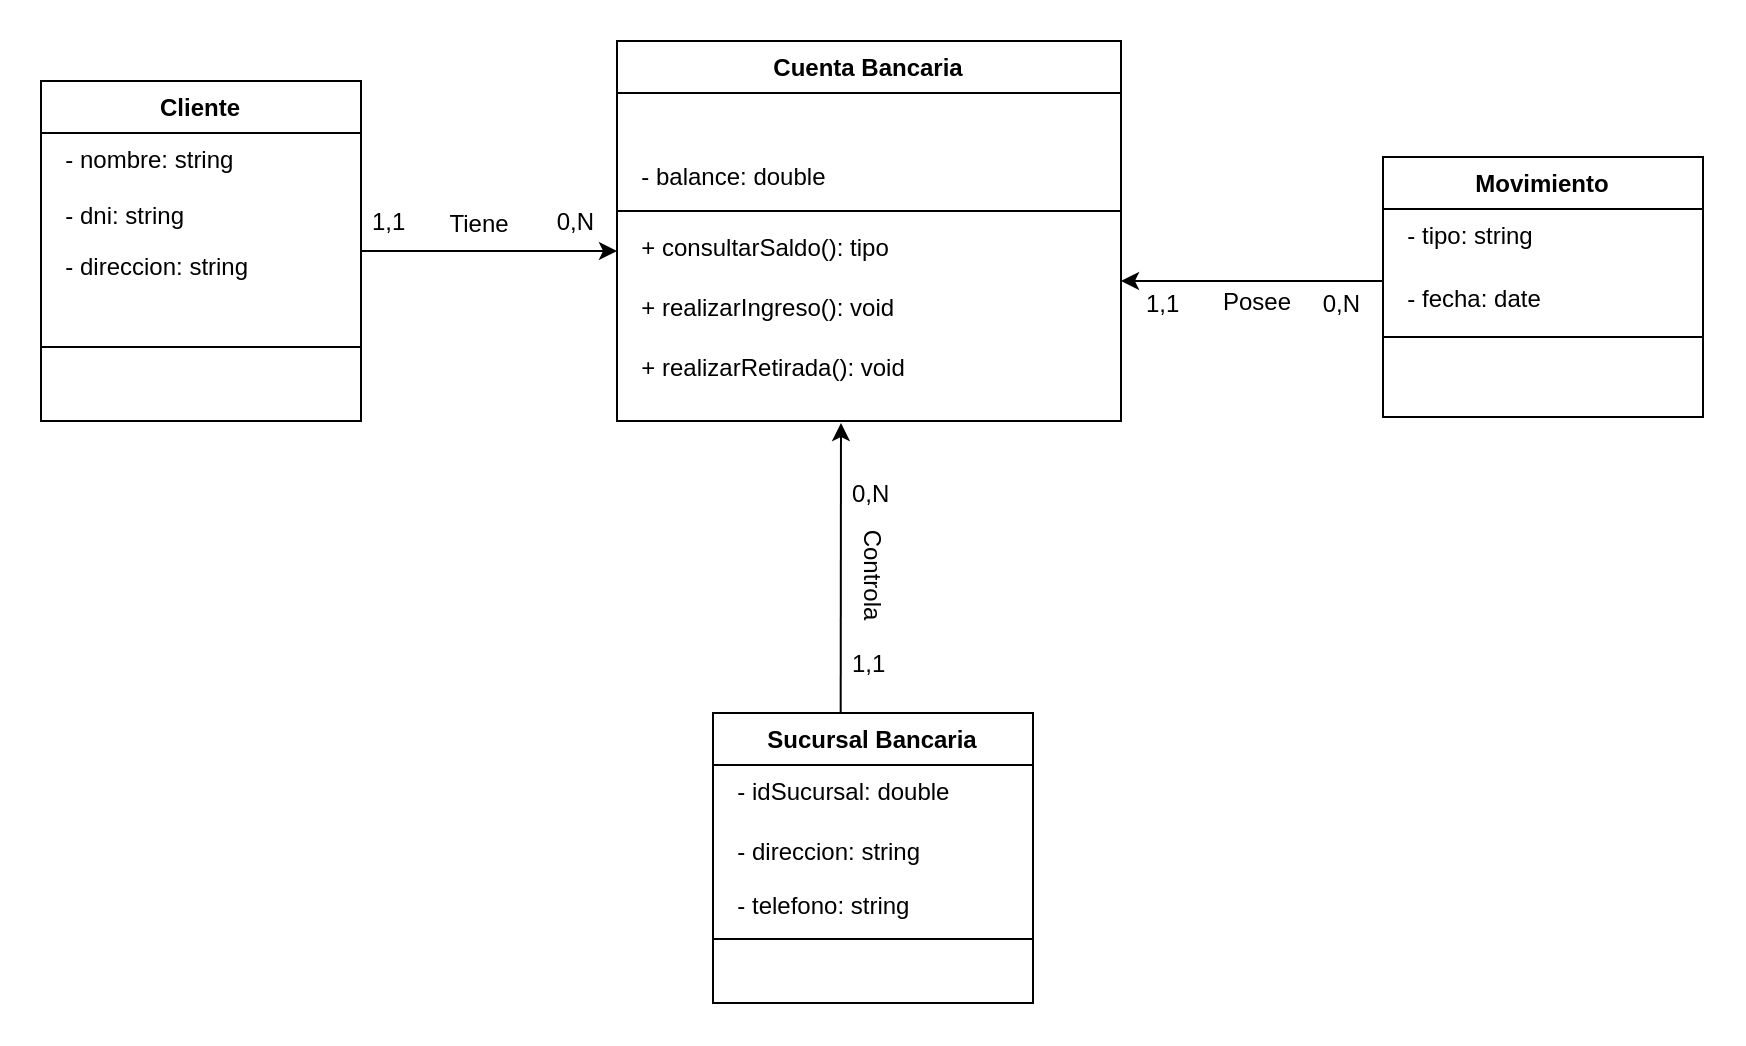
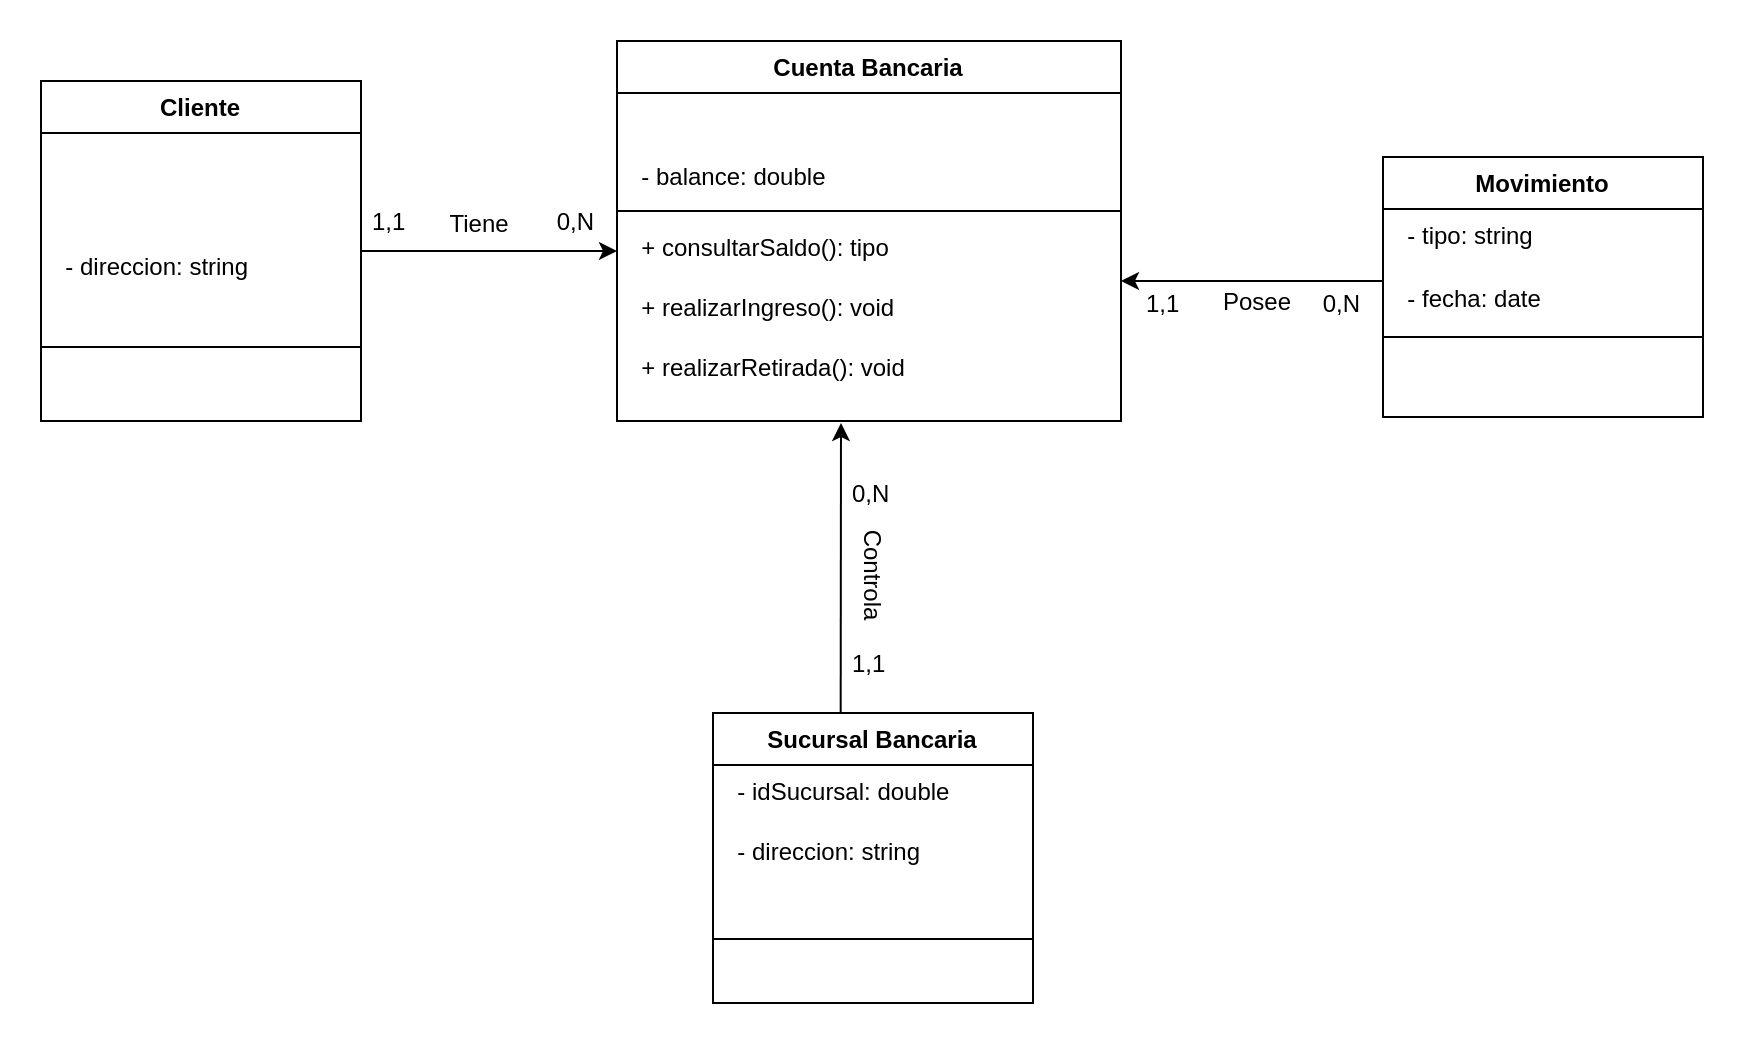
  <mxCell id="0" />
  <mxCell id="1" parent="0" />
  <mxCell id="2" value="Cliente" style="swimlane;fontStyle=1;align=center;verticalAlign=top;childLayout=stackLayout;horizontal=1;startSize=26;horizontalStack=0;resizeParent=1;resizeLast=0;collapsible=1;marginBottom=0;rounded=0;shadow=0;strokeWidth=1;" parent="1" vertex="1"><mxGeometry x="20" y="40" width="160" height="170" as="geometry"><mxRectangle x="220" y="120" width="160" height="26" as="alternateBounds" /></mxGeometry></mxCell>
  <mxCell id="3" value="" style="group" parent="2" vertex="1" connectable="0"><mxGeometry y="26" width="160" height="104" as="geometry" /></mxCell>
- <mxCell id="4" value="  - nombre: string" style="text;align=left;verticalAlign=top;spacingLeft=4;spacingRight=4;overflow=hidden;rotatable=0;points=[[0,0.5],[1,0.5]];portConstraint=eastwest;" parent="3" vertex="1"><mxGeometry width="160" height="27.902" as="geometry" /></mxCell>
- <mxCell id="5" value="  - dni: string" style="text;align=left;verticalAlign=top;spacingLeft=4;spacingRight=4;overflow=hidden;rotatable=0;points=[[0,0.5],[1,0.5]];portConstraint=eastwest;rounded=0;shadow=0;html=0;" parent="3" vertex="1"><mxGeometry y="27.902" width="160" height="25.366" as="geometry" /></mxCell>
  <mxCell id="6" value="  - direccion: string" style="text;align=left;verticalAlign=top;spacingLeft=4;spacingRight=4;overflow=hidden;rotatable=0;points=[[0,0.5],[1,0.5]];portConstraint=eastwest;rounded=0;shadow=0;html=0;" parent="3" vertex="1"><mxGeometry y="53.268" width="160" height="25.366" as="geometry" /></mxCell>
  <mxCell id="7" value="" style="line;html=1;strokeWidth=1;align=left;verticalAlign=middle;spacingTop=-1;spacingLeft=3;spacingRight=3;rotatable=0;labelPosition=right;points=[];portConstraint=eastwest;" parent="2" vertex="1"><mxGeometry y="130" width="160" height="6" as="geometry" /></mxCell>
  <mxCell id="8" value="Sucursal Bancaria" style="swimlane;fontStyle=1;align=center;verticalAlign=top;childLayout=stackLayout;horizontal=1;startSize=26;horizontalStack=0;resizeParent=1;resizeLast=0;collapsible=1;marginBottom=0;rounded=0;shadow=0;strokeWidth=1;" parent="1" vertex="1"><mxGeometry x="356" y="356" width="160" height="145" as="geometry"><mxRectangle x="130" y="380" width="160" height="26" as="alternateBounds" /></mxGeometry></mxCell>
  <mxCell id="9" value="" style="group" parent="8" vertex="1" connectable="0"><mxGeometry y="26" width="160" height="84" as="geometry" /></mxCell>
  <mxCell id="10" value="  - idSucursal: double" style="text;align=left;verticalAlign=top;spacingLeft=4;spacingRight=4;overflow=hidden;rotatable=0;points=[[0,0.5],[1,0.5]];portConstraint=eastwest;" parent="9" vertex="1"><mxGeometry width="160" height="29.806" as="geometry" /></mxCell>
  <mxCell id="11" value="  - direccion: string" style="text;align=left;verticalAlign=top;spacingLeft=4;spacingRight=4;overflow=hidden;rotatable=0;points=[[0,0.5],[1,0.5]];portConstraint=eastwest;rounded=0;shadow=0;html=0;" parent="9" vertex="1"><mxGeometry y="29.806" width="160" height="27.097" as="geometry" /></mxCell>
- <mxCell id="12" value="  - telefono: string" style="text;align=left;verticalAlign=top;spacingLeft=4;spacingRight=4;overflow=hidden;rotatable=0;points=[[0,0.5],[1,0.5]];portConstraint=eastwest;rounded=0;shadow=0;html=0;" parent="9" vertex="1"><mxGeometry y="56.903" width="160" height="27.097" as="geometry" /></mxCell>
  <mxCell id="13" value="" style="line;html=1;strokeWidth=1;align=left;verticalAlign=middle;spacingTop=-1;spacingLeft=3;spacingRight=3;rotatable=0;labelPosition=right;points=[];portConstraint=eastwest;" parent="8" vertex="1"><mxGeometry y="110" width="160" height="6" as="geometry" /></mxCell>
  <mxCell id="14" value="Movimiento" style="swimlane;fontStyle=1;align=center;verticalAlign=top;childLayout=stackLayout;horizontal=1;startSize=26;horizontalStack=0;resizeParent=1;resizeLast=0;collapsible=1;marginBottom=0;rounded=0;shadow=0;strokeWidth=1;" parent="1" vertex="1"><mxGeometry x="691" y="78" width="160" height="130" as="geometry"><mxRectangle x="340" y="380" width="170" height="26" as="alternateBounds" /></mxGeometry></mxCell>
  <mxCell id="15" value="" style="group" parent="14" vertex="1" connectable="0"><mxGeometry y="26" width="160" height="60" as="geometry" /></mxCell>
  <mxCell id="16" value="  - tipo: string" style="text;align=left;verticalAlign=top;spacingLeft=4;spacingRight=4;overflow=hidden;rotatable=0;points=[[0,0.5],[1,0.5]];portConstraint=eastwest;rounded=0;shadow=0;html=0;" parent="15" vertex="1"><mxGeometry width="160" height="31.429" as="geometry" /></mxCell>
  <mxCell id="17" value="  - fecha: date" style="text;align=left;verticalAlign=top;spacingLeft=4;spacingRight=4;overflow=hidden;rotatable=0;points=[[0,0.5],[1,0.5]];portConstraint=eastwest;rounded=0;shadow=0;html=0;" parent="15" vertex="1"><mxGeometry y="31.429" width="160" height="28.571" as="geometry" /></mxCell>
  <mxCell id="18" value="" style="line;html=1;strokeWidth=1;align=left;verticalAlign=middle;spacingTop=-1;spacingLeft=3;spacingRight=3;rotatable=0;labelPosition=right;points=[];portConstraint=eastwest;" parent="14" vertex="1"><mxGeometry y="86" width="160" height="8" as="geometry" /></mxCell>
  <mxCell id="19" value="" style="endArrow=classic;endSize=6;endFill=1;shadow=0;strokeWidth=1;rounded=0;curved=0;edgeStyle=elbowEdgeStyle;elbow=vertical;strokeColor=default;" parent="1" source="14" edge="1"><mxGeometry width="160" relative="1" as="geometry"><mxPoint x="10" y="381" as="sourcePoint" /><mxPoint x="560" y="140" as="targetPoint" /><Array as="points"><mxPoint x="610" y="140" /><mxPoint x="560" y="130" /></Array></mxGeometry></mxCell>
  <mxCell id="20" value="Cuenta Bancaria" style="swimlane;fontStyle=1;align=center;verticalAlign=top;childLayout=stackLayout;horizontal=1;startSize=26;horizontalStack=0;resizeParent=1;resizeLast=0;collapsible=1;marginBottom=0;rounded=0;shadow=0;strokeWidth=1;" parent="1" vertex="1"><mxGeometry x="308" y="20" width="252" height="190" as="geometry"><mxRectangle x="550" y="140" width="160" height="26" as="alternateBounds" /></mxGeometry></mxCell>
  <mxCell id="21" value="" style="group" parent="20" vertex="1" connectable="0"><mxGeometry y="26" width="252" height="54" as="geometry" /></mxCell>
  <mxCell id="22" value="  - balance: double" style="text;align=left;verticalAlign=top;spacingLeft=4;spacingRight=4;overflow=hidden;rotatable=0;points=[[0,0.5],[1,0.5]];portConstraint=eastwest;rounded=1;" parent="21" vertex="1"><mxGeometry y="28.286" width="252" height="25.714" as="geometry" /></mxCell>
  <mxCell id="23" value="" style="line;html=1;strokeWidth=1;align=left;verticalAlign=middle;spacingTop=-1;spacingLeft=3;spacingRight=3;rotatable=0;labelPosition=right;points=[];portConstraint=eastwest;" parent="20" vertex="1"><mxGeometry y="80" width="252" height="10" as="geometry" /></mxCell>
  <mxCell id="24" value="" style="group" parent="20" vertex="1" connectable="0"><mxGeometry y="90" width="252" height="90" as="geometry" /></mxCell>
  <mxCell id="25" value="  + consultarSaldo(): tipo" style="text;align=left;verticalAlign=top;spacingLeft=4;spacingRight=4;overflow=hidden;rotatable=0;points=[[0,0.5],[1,0.5]];portConstraint=eastwest;" parent="24" vertex="1"><mxGeometry width="252" height="30.0" as="geometry" /></mxCell>
  <mxCell id="26" value="  + realizarIngreso(): void" style="text;align=left;verticalAlign=top;spacingLeft=4;spacingRight=4;overflow=hidden;rotatable=0;points=[[0,0.5],[1,0.5]];portConstraint=eastwest;rounded=0;shadow=0;html=0;" parent="24" vertex="1"><mxGeometry y="30.0" width="252" height="30.0" as="geometry" /></mxCell>
  <mxCell id="27" value="  + realizarRetirada(): void" style="text;align=left;verticalAlign=top;spacingLeft=4;spacingRight=4;overflow=hidden;rotatable=0;points=[[0,0.5],[1,0.5]];portConstraint=eastwest;rounded=0;shadow=0;html=0;" parent="24" vertex="1"><mxGeometry y="60.0" width="252" height="30.0" as="geometry" /></mxCell>
  <mxCell id="28" value="" style="endArrow=classic;shadow=0;strokeWidth=1;rounded=0;curved=0;endFill=1;edgeStyle=elbowEdgeStyle;elbow=vertical;" parent="1" source="2" edge="1"><mxGeometry x="0.5" y="41" relative="1" as="geometry"><mxPoint x="180" y="112" as="sourcePoint" /><mxPoint x="308" y="125.069" as="targetPoint" /><mxPoint x="-40" y="32" as="offset" /></mxGeometry></mxCell>
  <mxCell id="29" value="1,1" style="resizable=0;align=left;verticalAlign=bottom;labelBackgroundColor=none;fontSize=12;" parent="28" connectable="0" vertex="1"><mxGeometry x="-1" relative="1" as="geometry"><mxPoint x="4" y="-6" as="offset" /></mxGeometry></mxCell>
  <mxCell id="30" value="0,N" style="resizable=0;align=right;verticalAlign=bottom;labelBackgroundColor=none;fontSize=12;" parent="28" connectable="0" vertex="1"><mxGeometry x="1" relative="1" as="geometry"><mxPoint x="-10" y="-6" as="offset" /></mxGeometry></mxCell>
  <mxCell id="31" value="Tiene" style="text;html=1;resizable=0;points=[];;align=center;verticalAlign=middle;labelBackgroundColor=none;rounded=0;shadow=0;strokeWidth=1;fontSize=12;" parent="28" vertex="1" connectable="0"><mxGeometry x="0.5" y="49" relative="1" as="geometry"><mxPoint x="-38" y="35" as="offset" /></mxGeometry></mxCell>
  <mxCell id="32" value="Controla" style="text;html=1;resizable=0;points=[];;align=center;verticalAlign=middle;labelBackgroundColor=none;rounded=0;shadow=0;strokeWidth=1;fontSize=12;rotation=90;" parent="1" vertex="1" connectable="0"><mxGeometry x="516.002" y="130.997" as="geometry"><mxPoint x="155" y="80" as="offset" /></mxGeometry></mxCell>
  <mxCell id="33" value="1,1" style="resizable=0;align=left;verticalAlign=bottom;labelBackgroundColor=none;fontSize=12;" parent="1" connectable="0" vertex="1"><mxGeometry x="283" y="270.997" as="geometry"><mxPoint x="141" y="69" as="offset" /></mxGeometry></mxCell>
  <mxCell id="34" value="0,N" style="resizable=0;align=left;verticalAlign=bottom;labelBackgroundColor=none;fontSize=12;" parent="1" connectable="0" vertex="1"><mxGeometry x="283" y="185.997" as="geometry"><mxPoint x="141" y="69" as="offset" /></mxGeometry></mxCell>
  <mxCell id="35" value="1,1" style="resizable=0;align=left;verticalAlign=bottom;labelBackgroundColor=none;fontSize=12;" parent="1" connectable="0" vertex="1"><mxGeometry x="571" y="159.999" as="geometry" /></mxCell>
  <mxCell id="36" value="0,N" style="resizable=0;align=right;verticalAlign=bottom;labelBackgroundColor=none;fontSize=12;" parent="1" connectable="0" vertex="1"><mxGeometry x="680.996" y="159.999" as="geometry" /></mxCell>
  <mxCell id="37" value="Posee" style="text;html=1;resizable=0;points=[];;align=center;verticalAlign=middle;labelBackgroundColor=none;rounded=0;shadow=0;strokeWidth=1;fontSize=12;" parent="1" vertex="1" connectable="0"><mxGeometry x="625.002" y="151.999" as="geometry"><mxPoint x="2" y="-1" as="offset" /></mxGeometry></mxCell>
  <mxCell id="38" value="" style="endArrow=classic;html=1;rounded=0;exitX=0.399;exitY=-0.002;exitDx=0;exitDy=0;exitPerimeter=0;" parent="1" source="8" edge="1"><mxGeometry width="50" height="50" relative="1" as="geometry"><mxPoint x="400" y="321" as="sourcePoint" /><mxPoint x="420" y="211" as="targetPoint" /></mxGeometry></mxCell>
